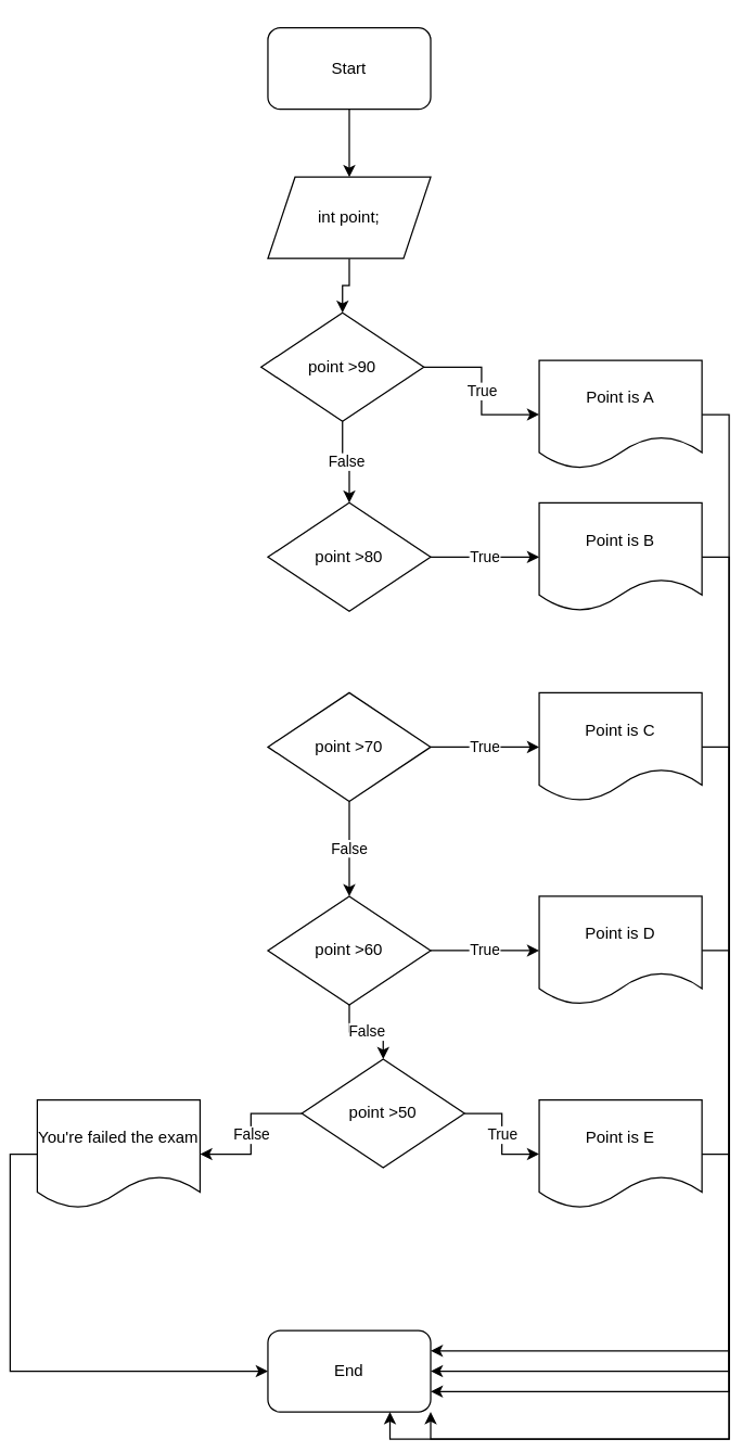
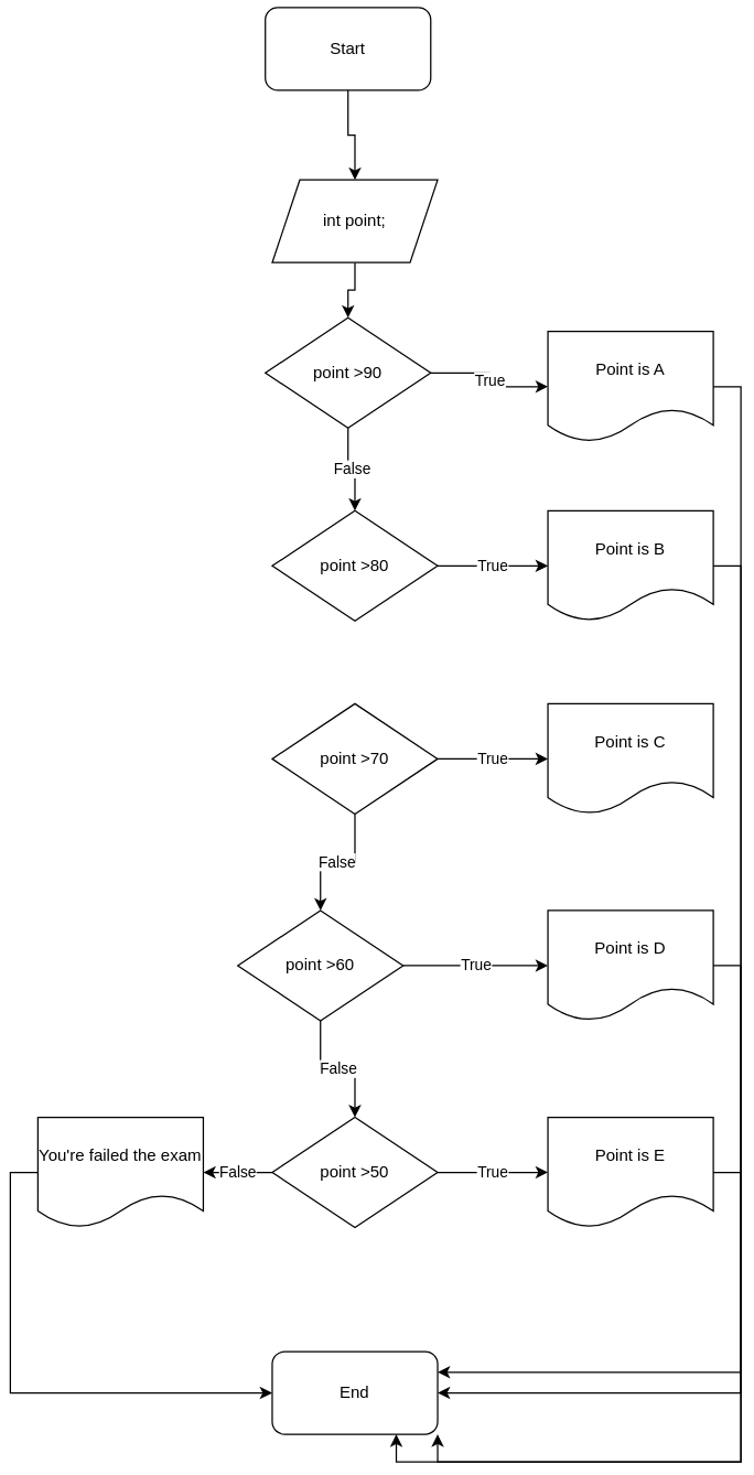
  <mxCell id="0" />
  <mxCell id="1" parent="0" />
  <mxCell id="2" value="" style="edgeStyle=orthogonalEdgeStyle;rounded=0;orthogonalLoop=1;jettySize=auto;html=1;" edge="1" parent="1" source="3" target="5"><mxGeometry relative="1" as="geometry" /></mxCell>
- <mxCell id="3" value="Start" style="rounded=1;whiteSpace=wrap;html=1;" vertex="1" parent="1"><mxGeometry x="190" y="20" width="120" height="60" as="geometry" /></mxCell>
+ <mxCell id="3" value="Start" style="rounded=1;whiteSpace=wrap;html=1;" vertex="1" parent="1"><mxGeometry x="185" y="5" width="120" height="60" as="geometry" /></mxCell>
  <mxCell id="4" value="" style="edgeStyle=orthogonalEdgeStyle;rounded=0;orthogonalLoop=1;jettySize=auto;html=1;" edge="1" parent="1" source="5" target="8"><mxGeometry relative="1" as="geometry" /></mxCell>
  <mxCell id="5" value="int point;" style="shape=parallelogram;perimeter=parallelogramPerimeter;whiteSpace=wrap;html=1;fixedSize=1;" vertex="1" parent="1"><mxGeometry x="190" y="130" width="120" height="60" as="geometry" /></mxCell>
  <mxCell id="6" value="True" style="edgeStyle=orthogonalEdgeStyle;rounded=0;orthogonalLoop=1;jettySize=auto;html=1;" edge="1" parent="1" source="8" target="10"><mxGeometry relative="1" as="geometry" /></mxCell>
  <mxCell id="7" value="False" style="edgeStyle=orthogonalEdgeStyle;rounded=0;orthogonalLoop=1;jettySize=auto;html=1;" edge="1" parent="1" source="8" target="12"><mxGeometry relative="1" as="geometry" /></mxCell>
  <mxCell id="8" value="point &amp;gt;90" style="rhombus;whiteSpace=wrap;html=1;" vertex="1" parent="1"><mxGeometry x="185" y="230" width="120" height="80" as="geometry" /></mxCell>
  <mxCell id="9" style="edgeStyle=orthogonalEdgeStyle;rounded=0;orthogonalLoop=1;jettySize=auto;html=1;exitX=1;exitY=0.5;exitDx=0;exitDy=0;entryX=0.75;entryY=1;entryDx=0;entryDy=0;" edge="1" parent="1" source="10" target="32"><mxGeometry relative="1" as="geometry" /></mxCell>
- <mxCell id="10" value="Point is A" style="shape=document;whiteSpace=wrap;html=1;boundedLbl=1;" vertex="1" parent="1"><mxGeometry x="390" y="265" width="120" height="80" as="geometry" /></mxCell>
+ <mxCell id="10" value="Point is A" style="shape=document;whiteSpace=wrap;html=1;boundedLbl=1;" vertex="1" parent="1"><mxGeometry x="390" y="240" width="120" height="80" as="geometry" /></mxCell>
  <mxCell id="11" value="True" style="edgeStyle=orthogonalEdgeStyle;rounded=0;orthogonalLoop=1;jettySize=auto;html=1;" edge="1" parent="1" source="12" target="14"><mxGeometry relative="1" as="geometry" /></mxCell>
  <mxCell id="12" value="point &amp;gt;80" style="rhombus;whiteSpace=wrap;html=1;" vertex="1" parent="1"><mxGeometry x="190" y="370" width="120" height="80" as="geometry" /></mxCell>
  <mxCell id="13" style="edgeStyle=orthogonalEdgeStyle;rounded=0;orthogonalLoop=1;jettySize=auto;html=1;exitX=1;exitY=0.5;exitDx=0;exitDy=0;entryX=1;entryY=1;entryDx=0;entryDy=0;" edge="1" parent="1" source="14" target="32"><mxGeometry relative="1" as="geometry" /></mxCell>
  <mxCell id="14" value="Point is B" style="shape=document;whiteSpace=wrap;html=1;boundedLbl=1;" vertex="1" parent="1"><mxGeometry x="390" y="370" width="120" height="80" as="geometry" /></mxCell>
  <mxCell id="15" value="True" style="edgeStyle=orthogonalEdgeStyle;rounded=0;orthogonalLoop=1;jettySize=auto;html=1;" edge="1" parent="1" source="17" target="19"><mxGeometry relative="1" as="geometry" /></mxCell>
  <mxCell id="16" value="False" style="edgeStyle=orthogonalEdgeStyle;rounded=0;orthogonalLoop=1;jettySize=auto;html=1;" edge="1" parent="1" source="17" target="22"><mxGeometry relative="1" as="geometry" /></mxCell>
  <mxCell id="17" value="point &amp;gt;70" style="rhombus;whiteSpace=wrap;html=1;" vertex="1" parent="1"><mxGeometry x="190" y="510" width="120" height="80" as="geometry" /></mxCell>
- <mxCell id="18" style="edgeStyle=orthogonalEdgeStyle;rounded=0;orthogonalLoop=1;jettySize=auto;html=1;exitX=1;exitY=0.5;exitDx=0;exitDy=0;entryX=1;entryY=0.75;entryDx=0;entryDy=0;" edge="1" parent="1" source="19" target="32"><mxGeometry relative="1" as="geometry" /></mxCell>
  <mxCell id="19" value="Point is C" style="shape=document;whiteSpace=wrap;html=1;boundedLbl=1;" vertex="1" parent="1"><mxGeometry x="390" y="510" width="120" height="80" as="geometry" /></mxCell>
  <mxCell id="20" value="True" style="edgeStyle=orthogonalEdgeStyle;rounded=0;orthogonalLoop=1;jettySize=auto;html=1;" edge="1" parent="1" source="22" target="24"><mxGeometry relative="1" as="geometry" /></mxCell>
  <mxCell id="21" value="False" style="edgeStyle=orthogonalEdgeStyle;rounded=0;orthogonalLoop=1;jettySize=auto;html=1;" edge="1" parent="1" source="22" target="27"><mxGeometry relative="1" as="geometry" /></mxCell>
- <mxCell id="22" value="point &amp;gt;60" style="rhombus;whiteSpace=wrap;html=1;" vertex="1" parent="1"><mxGeometry x="190" y="660" width="120" height="80" as="geometry" /></mxCell>
+ <mxCell id="22" value="point &amp;gt;60" style="rhombus;whiteSpace=wrap;html=1;" vertex="1" parent="1"><mxGeometry x="165" y="660" width="120" height="80" as="geometry" /></mxCell>
  <mxCell id="23" style="edgeStyle=orthogonalEdgeStyle;rounded=0;orthogonalLoop=1;jettySize=auto;html=1;exitX=1;exitY=0.5;exitDx=0;exitDy=0;entryX=1;entryY=0.5;entryDx=0;entryDy=0;" edge="1" parent="1" source="24" target="32"><mxGeometry relative="1" as="geometry" /></mxCell>
  <mxCell id="24" value="Point is D" style="shape=document;whiteSpace=wrap;html=1;boundedLbl=1;" vertex="1" parent="1"><mxGeometry x="390" y="660" width="120" height="80" as="geometry" /></mxCell>
  <mxCell id="25" value="True" style="edgeStyle=orthogonalEdgeStyle;rounded=0;orthogonalLoop=1;jettySize=auto;html=1;" edge="1" parent="1" source="27" target="29"><mxGeometry relative="1" as="geometry" /></mxCell>
  <mxCell id="26" value="False" style="edgeStyle=orthogonalEdgeStyle;rounded=0;orthogonalLoop=1;jettySize=auto;html=1;" edge="1" parent="1" source="27" target="31"><mxGeometry relative="1" as="geometry" /></mxCell>
- <mxCell id="27" value="point &amp;gt;50" style="rhombus;whiteSpace=wrap;html=1;" vertex="1" parent="1"><mxGeometry x="215" y="780" width="120" height="80" as="geometry" /></mxCell>
+ <mxCell id="27" value="point &amp;gt;50" style="rhombus;whiteSpace=wrap;html=1;" vertex="1" parent="1"><mxGeometry x="190" y="810" width="120" height="80" as="geometry" /></mxCell>
  <mxCell id="28" style="edgeStyle=orthogonalEdgeStyle;rounded=0;orthogonalLoop=1;jettySize=auto;html=1;exitX=1;exitY=0.5;exitDx=0;exitDy=0;entryX=1;entryY=0.25;entryDx=0;entryDy=0;" edge="1" parent="1" source="29" target="32"><mxGeometry relative="1" as="geometry" /></mxCell>
  <mxCell id="29" value="Point is E" style="shape=document;whiteSpace=wrap;html=1;boundedLbl=1;" vertex="1" parent="1"><mxGeometry x="390" y="810" width="120" height="80" as="geometry" /></mxCell>
  <mxCell id="30" style="edgeStyle=orthogonalEdgeStyle;rounded=0;orthogonalLoop=1;jettySize=auto;html=1;exitX=0;exitY=0.5;exitDx=0;exitDy=0;entryX=0;entryY=0.5;entryDx=0;entryDy=0;" edge="1" parent="1" source="31" target="32"><mxGeometry relative="1" as="geometry" /></mxCell>
  <mxCell id="31" value="You're failed the exam" style="shape=document;whiteSpace=wrap;html=1;boundedLbl=1;" vertex="1" parent="1"><mxGeometry x="20" y="810" width="120" height="80" as="geometry" /></mxCell>
  <mxCell id="32" value="End" style="rounded=1;whiteSpace=wrap;html=1;" vertex="1" parent="1"><mxGeometry x="190" y="980" width="120" height="60" as="geometry" /></mxCell>
